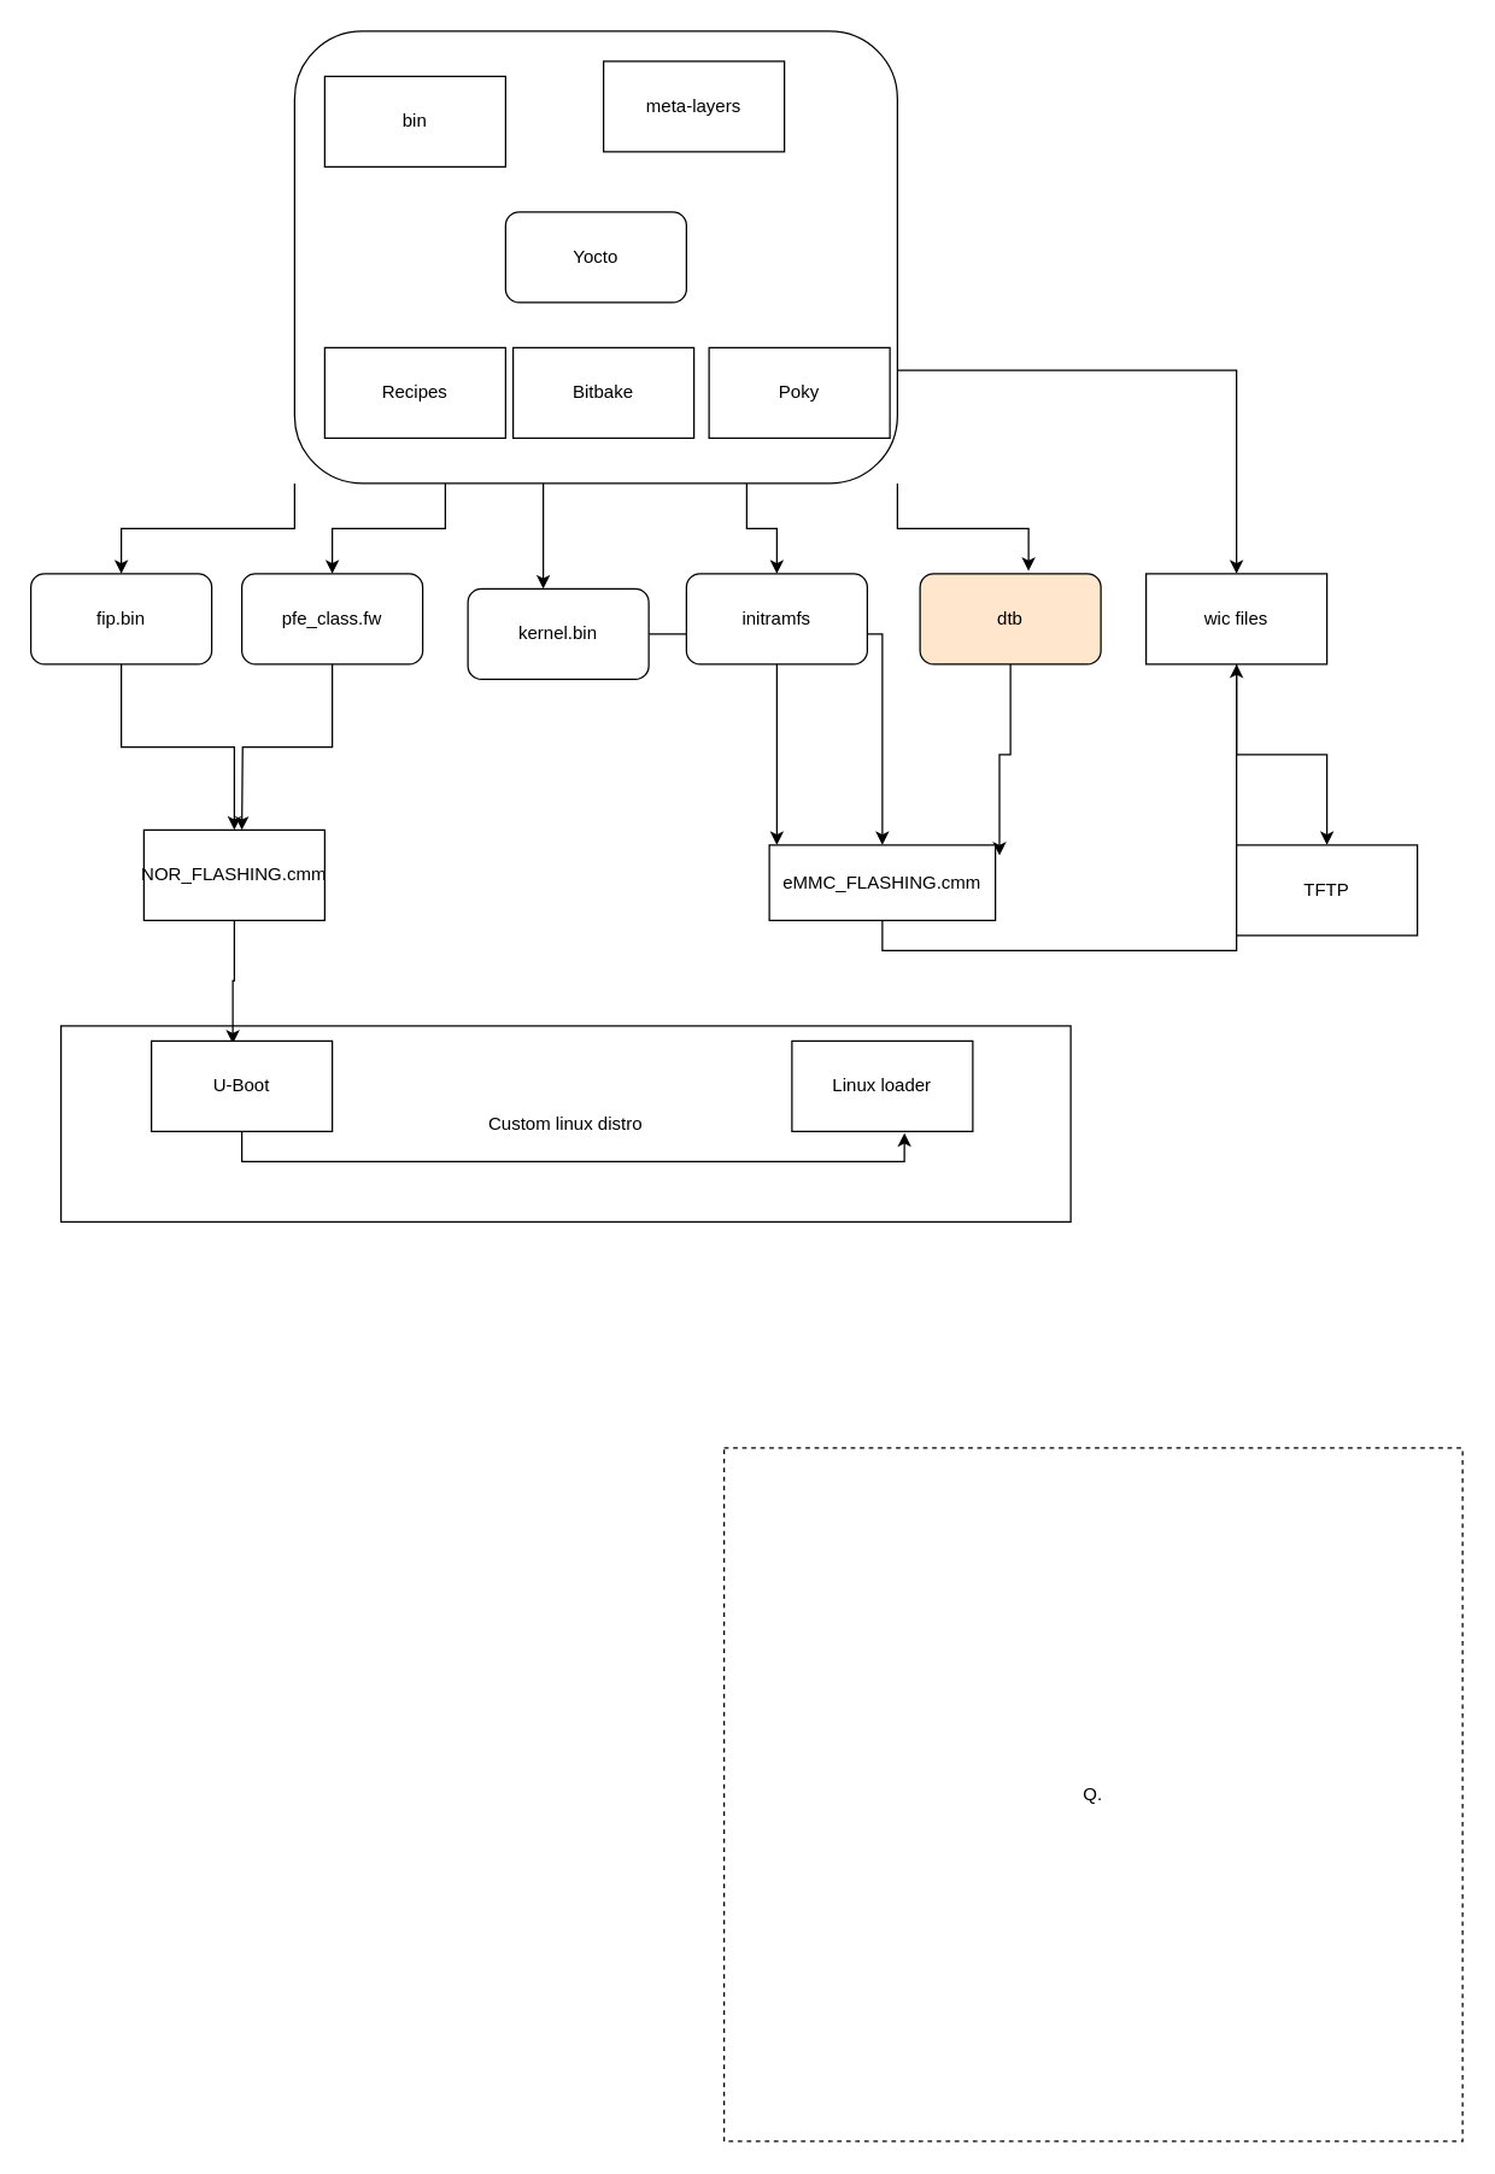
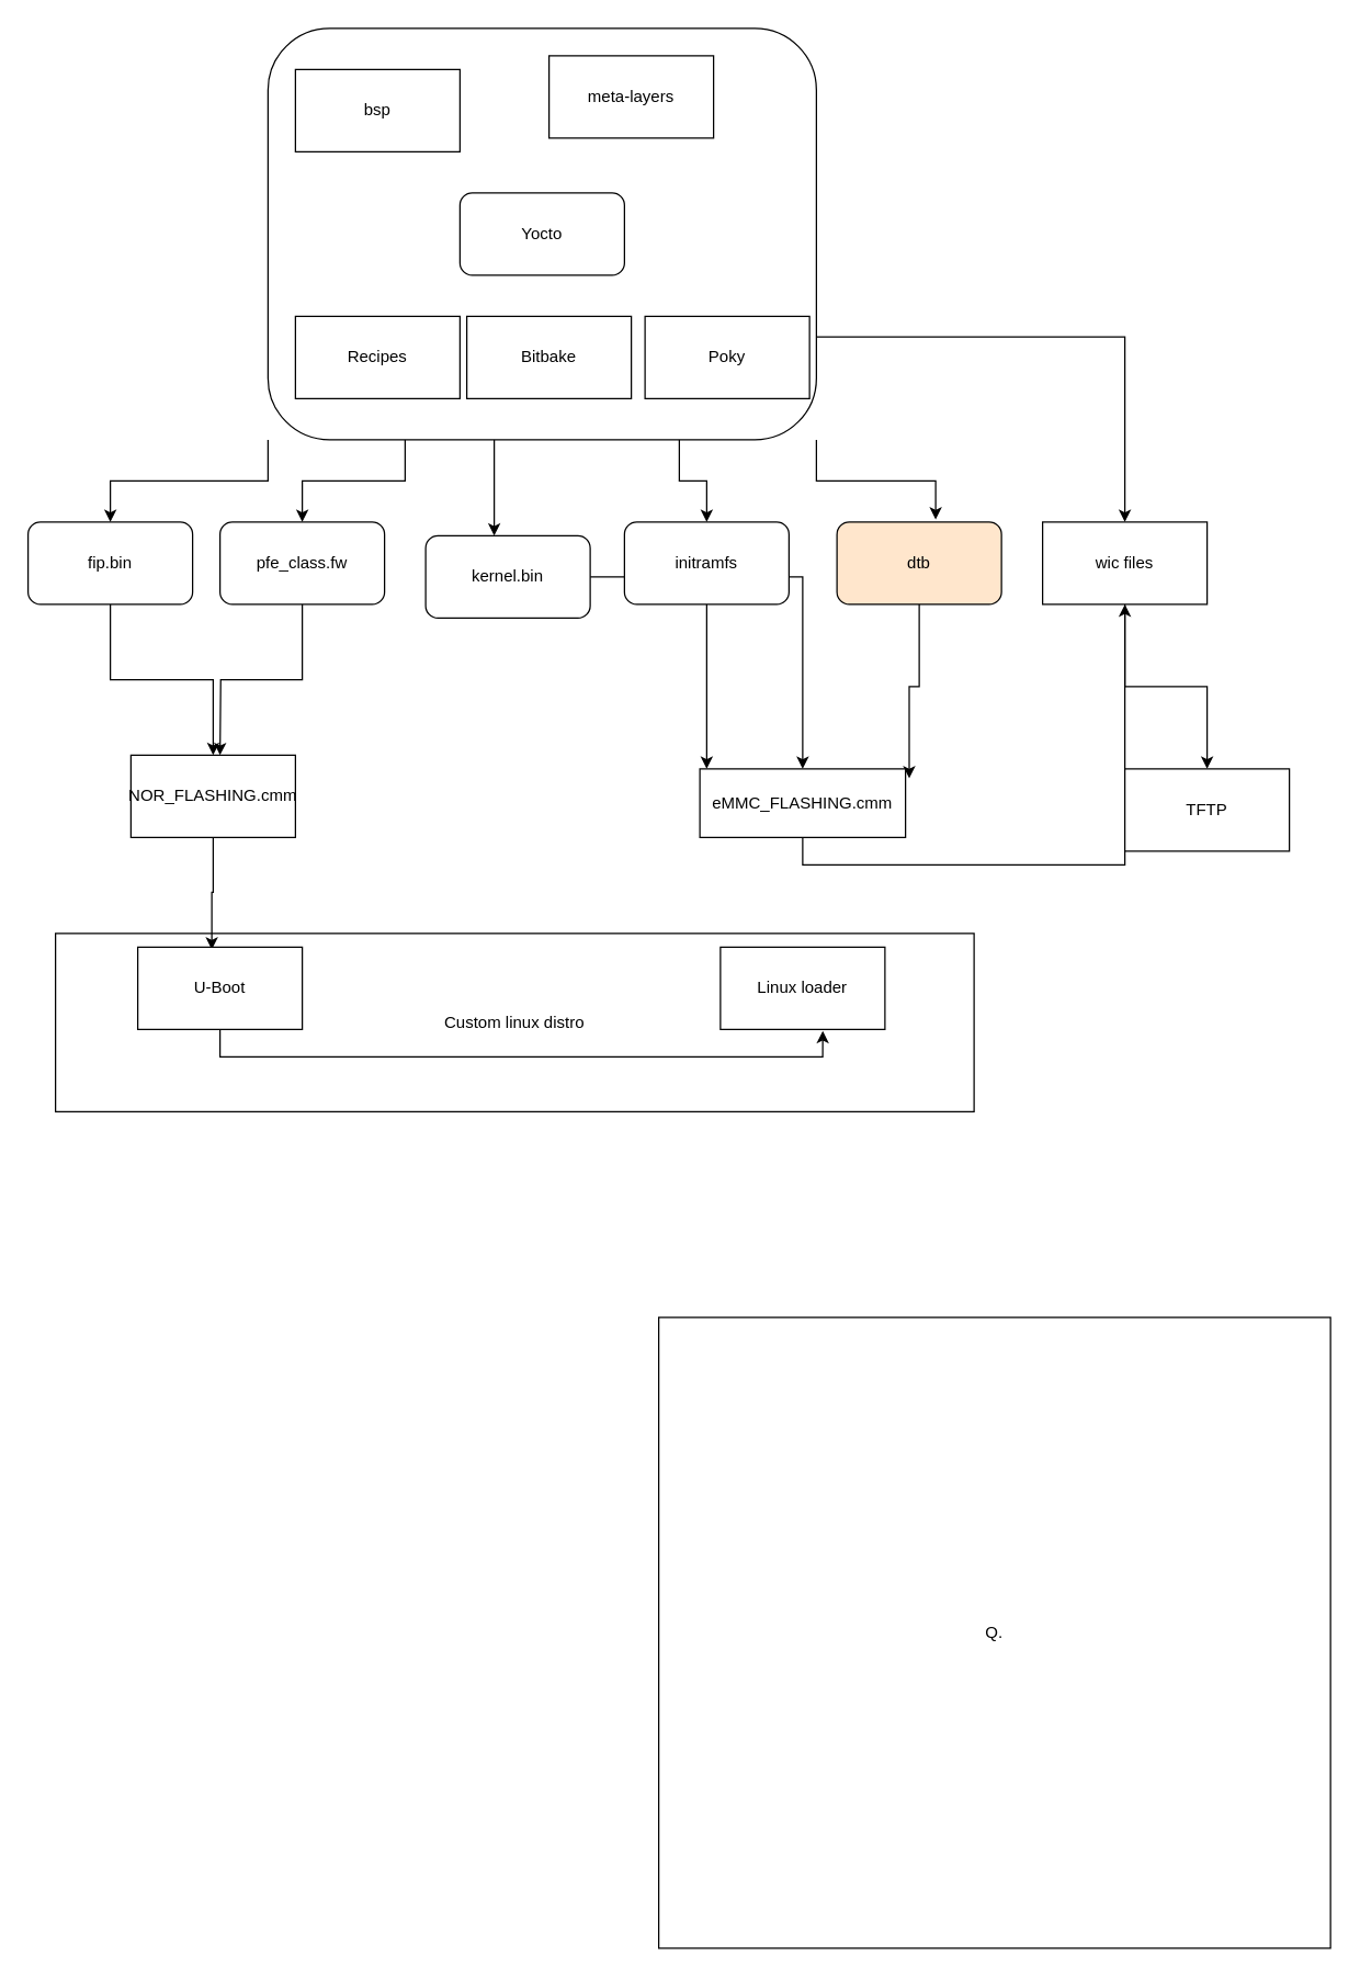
  <mxCell id="0" />
  <mxCell id="1" parent="0" />
  <mxCell id="2" value="Custom linux distro" style="rounded=0;whiteSpace=wrap;html=1;" vertex="1" parent="1"><mxGeometry x="40" y="680" width="670" height="130" as="geometry" /></mxCell>
  <mxCell id="3" style="edgeStyle=orthogonalEdgeStyle;rounded=0;orthogonalLoop=1;jettySize=auto;html=1;" edge="1" parent="1" source="9" target="19"><mxGeometry relative="1" as="geometry"><Array as="points"><mxPoint x="360" y="340" /><mxPoint x="360" y="340" /></Array></mxGeometry></mxCell>
  <mxCell id="4" style="edgeStyle=orthogonalEdgeStyle;rounded=0;orthogonalLoop=1;jettySize=auto;html=1;exitX=1;exitY=1;exitDx=0;exitDy=0;entryX=0.6;entryY=-0.03;entryDx=0;entryDy=0;entryPerimeter=0;" edge="1" parent="1" source="9" target="23"><mxGeometry relative="1" as="geometry" /></mxCell>
  <mxCell id="5" style="edgeStyle=orthogonalEdgeStyle;rounded=0;orthogonalLoop=1;jettySize=auto;html=1;exitX=0.75;exitY=1;exitDx=0;exitDy=0;entryX=0.5;entryY=0;entryDx=0;entryDy=0;" edge="1" parent="1" source="9" target="21"><mxGeometry relative="1" as="geometry" /></mxCell>
  <mxCell id="6" style="edgeStyle=orthogonalEdgeStyle;rounded=0;orthogonalLoop=1;jettySize=auto;html=1;exitX=0.25;exitY=1;exitDx=0;exitDy=0;entryX=0.5;entryY=0;entryDx=0;entryDy=0;" edge="1" parent="1" source="9" target="17"><mxGeometry relative="1" as="geometry" /></mxCell>
  <mxCell id="7" style="edgeStyle=orthogonalEdgeStyle;rounded=0;orthogonalLoop=1;jettySize=auto;html=1;exitX=0;exitY=1;exitDx=0;exitDy=0;" edge="1" parent="1" source="9" target="15"><mxGeometry relative="1" as="geometry" /></mxCell>
  <mxCell id="8" style="edgeStyle=orthogonalEdgeStyle;rounded=0;orthogonalLoop=1;jettySize=auto;html=1;exitX=1;exitY=0.75;exitDx=0;exitDy=0;" edge="1" parent="1" source="9" target="27"><mxGeometry relative="1" as="geometry" /></mxCell>
  <mxCell id="9" value="" style="rounded=1;whiteSpace=wrap;html=1;" vertex="1" parent="1"><mxGeometry x="195" y="20" width="400" height="300" as="geometry" /></mxCell>
  <mxCell id="10" value="Yocto" style="rounded=1;whiteSpace=wrap;html=1;" vertex="1" parent="1"><mxGeometry x="335" y="140" width="120" height="60" as="geometry" /></mxCell>
  <mxCell id="11" value="Recipes" style="rounded=0;whiteSpace=wrap;html=1;" vertex="1" parent="1"><mxGeometry x="215" y="230" width="120" height="60" as="geometry" /></mxCell>
  <mxCell id="12" value="Bitbake" style="rounded=0;whiteSpace=wrap;html=1;" vertex="1" parent="1"><mxGeometry x="340" y="230" width="120" height="60" as="geometry" /></mxCell>
  <mxCell id="13" value="Poky" style="rounded=0;whiteSpace=wrap;html=1;" vertex="1" parent="1"><mxGeometry x="470" y="230" width="120" height="60" as="geometry" /></mxCell>
  <mxCell id="14" style="edgeStyle=orthogonalEdgeStyle;rounded=0;orthogonalLoop=1;jettySize=auto;html=1;" edge="1" parent="1" source="15" target="30"><mxGeometry relative="1" as="geometry" /></mxCell>
  <mxCell id="15" value="fip.bin" style="rounded=1;whiteSpace=wrap;html=1;" vertex="1" parent="1"><mxGeometry x="20" y="380" width="120" height="60" as="geometry" /></mxCell>
  <mxCell id="16" style="edgeStyle=orthogonalEdgeStyle;rounded=0;orthogonalLoop=1;jettySize=auto;html=1;" edge="1" parent="1" source="17"><mxGeometry relative="1" as="geometry"><mxPoint x="160" y="550" as="targetPoint" /></mxGeometry></mxCell>
  <mxCell id="17" value="pfe_class.fw" style="rounded=1;whiteSpace=wrap;html=1;" vertex="1" parent="1"><mxGeometry x="160" y="380" width="120" height="60" as="geometry" /></mxCell>
  <mxCell id="18" style="edgeStyle=orthogonalEdgeStyle;rounded=0;orthogonalLoop=1;jettySize=auto;html=1;" edge="1" parent="1" source="19" target="32"><mxGeometry relative="1" as="geometry" /></mxCell>
  <mxCell id="19" value="kernel.bin" style="rounded=1;whiteSpace=wrap;html=1;" vertex="1" parent="1"><mxGeometry x="310" y="390" width="120" height="60" as="geometry" /></mxCell>
  <mxCell id="20" style="edgeStyle=orthogonalEdgeStyle;rounded=0;orthogonalLoop=1;jettySize=auto;html=1;exitX=0.5;exitY=1;exitDx=0;exitDy=0;" edge="1" parent="1" source="21"><mxGeometry relative="1" as="geometry"><mxPoint x="515" y="560" as="targetPoint" /></mxGeometry></mxCell>
  <mxCell id="21" value="initramfs" style="rounded=1;whiteSpace=wrap;html=1;" vertex="1" parent="1"><mxGeometry x="455" y="380" width="120" height="60" as="geometry" /></mxCell>
  <mxCell id="22" style="edgeStyle=orthogonalEdgeStyle;rounded=0;orthogonalLoop=1;jettySize=auto;html=1;entryX=1.018;entryY=0.137;entryDx=0;entryDy=0;entryPerimeter=0;" edge="1" parent="1" source="23" target="32"><mxGeometry relative="1" as="geometry" /></mxCell>
  <mxCell id="23" value="dtb" style="rounded=1;whiteSpace=wrap;html=1;fillColor=#ffe6cc;" vertex="1" parent="1"><mxGeometry x="610" y="380" width="120" height="60" as="geometry" /></mxCell>
- <mxCell id="24" value="bin" style="rounded=0;whiteSpace=wrap;html=1;" vertex="1" parent="1"><mxGeometry x="215" y="50" width="120" height="60" as="geometry" /></mxCell>
+ <mxCell id="24" value="bsp" style="rounded=0;whiteSpace=wrap;html=1;" vertex="1" parent="1"><mxGeometry x="215" y="50" width="120" height="60" as="geometry" /></mxCell>
  <mxCell id="25" value="meta-layers" style="rounded=0;whiteSpace=wrap;html=1;" vertex="1" parent="1"><mxGeometry x="400" y="40" width="120" height="60" as="geometry" /></mxCell>
  <mxCell id="26" style="edgeStyle=orthogonalEdgeStyle;rounded=0;orthogonalLoop=1;jettySize=auto;html=1;entryX=0.5;entryY=0;entryDx=0;entryDy=0;" edge="1" parent="1" source="27" target="33"><mxGeometry relative="1" as="geometry" /></mxCell>
  <mxCell id="27" value="wic files" style="rounded=0;whiteSpace=wrap;html=1;" vertex="1" parent="1"><mxGeometry x="760" y="380" width="120" height="60" as="geometry" /></mxCell>
  <mxCell id="28" style="edgeStyle=orthogonalEdgeStyle;rounded=0;orthogonalLoop=1;jettySize=auto;html=1;exitX=0.5;exitY=1;exitDx=0;exitDy=0;" edge="1" parent="1" source="15" target="15"><mxGeometry relative="1" as="geometry" /></mxCell>
  <mxCell id="29" style="edgeStyle=orthogonalEdgeStyle;rounded=0;orthogonalLoop=1;jettySize=auto;html=1;entryX=0.45;entryY=0.03;entryDx=0;entryDy=0;entryPerimeter=0;" edge="1" parent="1" source="30" target="35"><mxGeometry relative="1" as="geometry" /></mxCell>
  <mxCell id="30" value="NOR_FLASHING.cmm" style="rounded=0;whiteSpace=wrap;html=1;" vertex="1" parent="1"><mxGeometry x="95" y="550" width="120" height="60" as="geometry" /></mxCell>
  <mxCell id="31" style="edgeStyle=orthogonalEdgeStyle;rounded=0;orthogonalLoop=1;jettySize=auto;html=1;exitX=0.5;exitY=1;exitDx=0;exitDy=0;" edge="1" parent="1" source="32" target="27"><mxGeometry relative="1" as="geometry" /></mxCell>
  <mxCell id="32" value="eMMC_FLASHING.cmm" style="rounded=0;whiteSpace=wrap;html=1;" vertex="1" parent="1"><mxGeometry x="510" y="560" width="150" height="50" as="geometry" /></mxCell>
  <mxCell id="33" value="TFTP" style="rounded=0;whiteSpace=wrap;html=1;" vertex="1" parent="1"><mxGeometry x="820" y="560" width="120" height="60" as="geometry" /></mxCell>
  <mxCell id="34" style="edgeStyle=orthogonalEdgeStyle;rounded=0;orthogonalLoop=1;jettySize=auto;html=1;exitX=0.5;exitY=1;exitDx=0;exitDy=0;entryX=0.622;entryY=1.017;entryDx=0;entryDy=0;entryPerimeter=0;" edge="1" parent="1" source="35" target="36"><mxGeometry relative="1" as="geometry" /></mxCell>
  <mxCell id="35" value="U-Boot" style="rounded=0;whiteSpace=wrap;html=1;" vertex="1" parent="1"><mxGeometry x="100" y="690" width="120" height="60" as="geometry" /></mxCell>
  <mxCell id="36" value="Linux loader" style="rounded=0;whiteSpace=wrap;html=1;" vertex="1" parent="1"><mxGeometry x="525" y="690" width="120" height="60" as="geometry" /></mxCell>
- <mxCell id="37" value="Q." style="rounded=0;whiteSpace=wrap;html=1;dashed=1;" vertex="1" parent="1"><mxGeometry x="480" y="960" width="490" height="460" as="geometry" /></mxCell>
+ <mxCell id="37" value="Q." style="rounded=0;whiteSpace=wrap;html=1;" vertex="1" parent="1"><mxGeometry x="480" y="960" width="490" height="460" as="geometry" /></mxCell>
